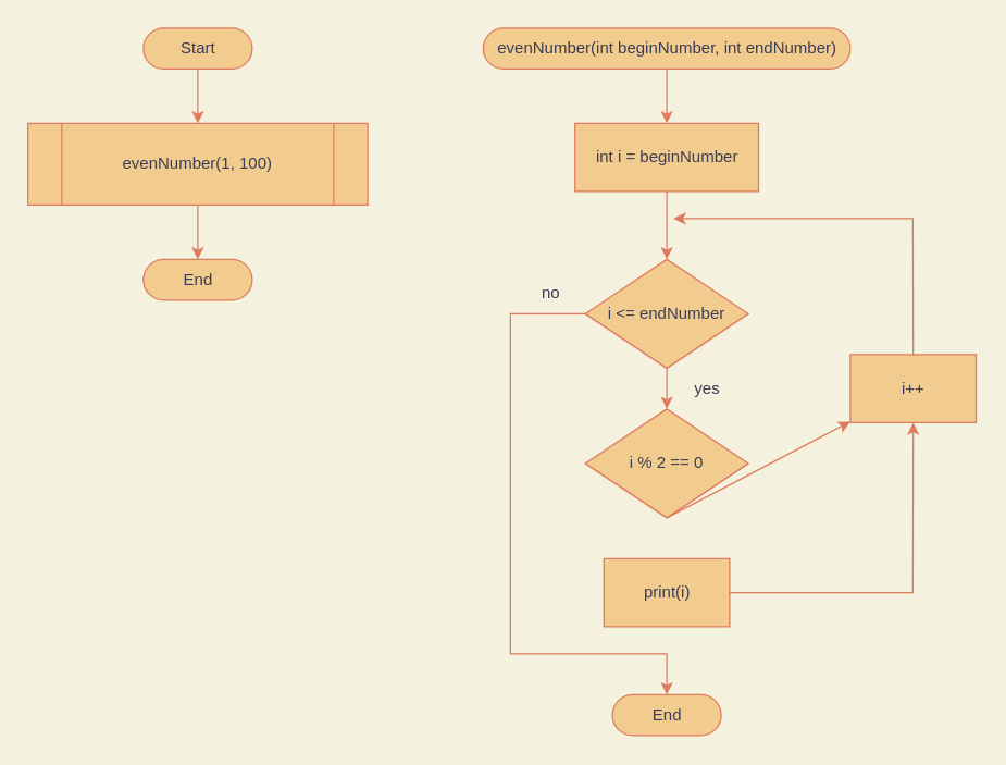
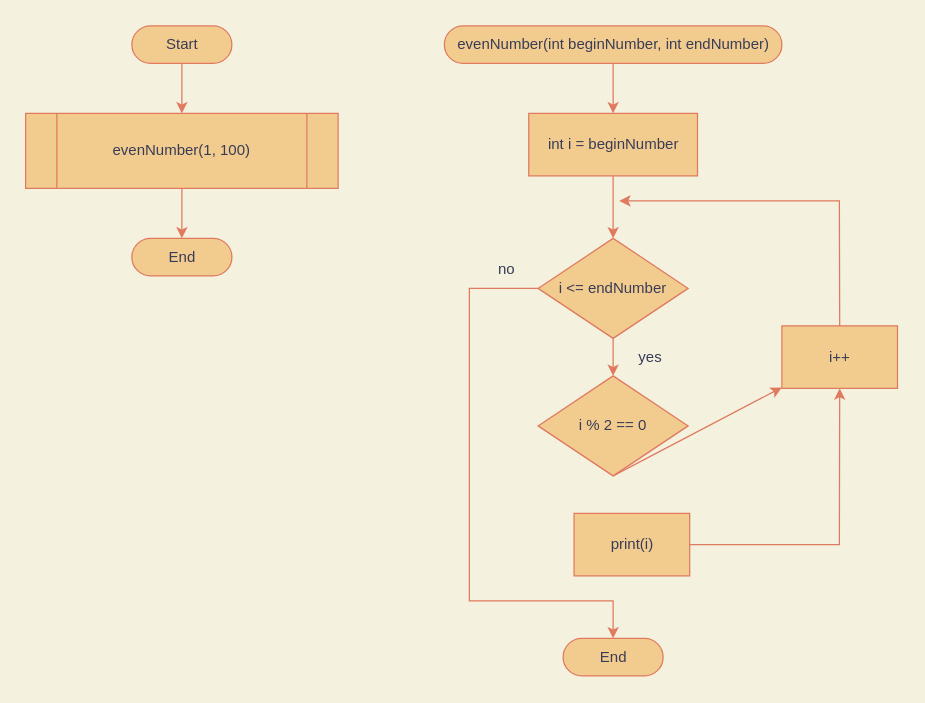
  <mxCell id="0" />
  <mxCell id="1" parent="0" />
  <mxCell id="2" value="Start" style="html=1;dashed=0;whitespace=wrap;shape=mxgraph.dfd.start;fillColor=#F2CC8F;strokeColor=#E07A5F;fontColor=#393C56;" vertex="1" parent="1"><mxGeometry x="105" y="20" width="80" height="30" as="geometry" /></mxCell>
  <mxCell id="3" value="evenNumber(int beginNumber, int endNumber)" style="html=1;dashed=0;whitespace=wrap;shape=mxgraph.dfd.start;fillColor=#F2CC8F;strokeColor=#E07A5F;fontColor=#393C56;" vertex="1" parent="1"><mxGeometry x="355" y="20" width="270" height="30" as="geometry" /></mxCell>
  <mxCell id="4" value="End" style="html=1;dashed=0;whitespace=wrap;shape=mxgraph.dfd.start;fillColor=#F2CC8F;strokeColor=#E07A5F;fontColor=#393C56;" vertex="1" parent="1"><mxGeometry x="105" y="190" width="80" height="30" as="geometry" /></mxCell>
  <mxCell id="5" value="" style="endArrow=classic;html=1;rounded=0;entryX=0.5;entryY=0;entryDx=0;entryDy=0;exitX=0.5;exitY=0.5;exitDx=0;exitDy=15;exitPerimeter=0;labelBackgroundColor=#F4F1DE;strokeColor=#E07A5F;fontColor=#393C56;" edge="1" parent="1" source="3"><mxGeometry width="50" height="50" relative="1" as="geometry"><mxPoint x="460" y="450" as="sourcePoint" /><mxPoint x="490" y="90" as="targetPoint" /></mxGeometry></mxCell>
  <mxCell id="6" value="" style="endArrow=classic;html=1;rounded=0;entryX=0.5;entryY=0;entryDx=0;entryDy=0;exitX=0.5;exitY=1;exitDx=0;exitDy=0;labelBackgroundColor=#F4F1DE;strokeColor=#E07A5F;fontColor=#393C56;" edge="1" parent="1" target="13"><mxGeometry width="50" height="50" relative="1" as="geometry"><mxPoint x="490" y="130" as="sourcePoint" /><mxPoint x="490" y="160" as="targetPoint" /></mxGeometry></mxCell>
  <mxCell id="7" value="" style="endArrow=classic;html=1;rounded=0;entryX=0.5;entryY=0;entryDx=0;entryDy=0;exitX=0.5;exitY=1;exitDx=0;exitDy=0;labelBackgroundColor=#F4F1DE;strokeColor=#E07A5F;fontColor=#393C56;" edge="1" parent="1"><mxGeometry width="50" height="50" relative="1" as="geometry"><mxPoint x="490" y="240" as="sourcePoint" /><mxPoint x="490" y="300" as="targetPoint" /></mxGeometry></mxCell>
  <mxCell id="8" value="" style="endArrow=classic;html=1;rounded=0;exitX=0.5;exitY=1;exitDx=0;exitDy=0;labelBackgroundColor=#F4F1DE;strokeColor=#E07A5F;fontColor=#393C56;" edge="1" parent="1" source="14" target="16"><mxGeometry width="50" height="50" relative="1" as="geometry"><mxPoint x="655" y="550" as="sourcePoint" /><mxPoint x="655" y="580" as="targetPoint" /></mxGeometry></mxCell>
  <mxCell id="9" value="&lt;div&gt;evenNumber(1, 100)&lt;/div&gt;" style="shape=process;whiteSpace=wrap;html=1;backgroundOutline=1;fillColor=#F2CC8F;strokeColor=#E07A5F;fontColor=#393C56;" vertex="1" parent="1"><mxGeometry x="20" y="90" width="250" height="60" as="geometry" /></mxCell>
  <mxCell id="10" value="" style="endArrow=classic;html=1;rounded=0;entryX=0.5;entryY=0;entryDx=0;entryDy=0;exitX=0.5;exitY=0.5;exitDx=0;exitDy=15;labelBackgroundColor=#F4F1DE;strokeColor=#E07A5F;fontColor=#393C56;exitPerimeter=0;" edge="1" parent="1" source="2" target="9"><mxGeometry width="50" height="50" relative="1" as="geometry"><mxPoint x="145" y="230" as="sourcePoint" /><mxPoint x="390" y="400" as="targetPoint" /></mxGeometry></mxCell>
  <mxCell id="11" value="" style="endArrow=classic;html=1;rounded=0;entryX=0.5;entryY=0.5;entryDx=0;entryDy=-15;exitX=0.5;exitY=1;exitDx=0;exitDy=0;entryPerimeter=0;labelBackgroundColor=#F4F1DE;strokeColor=#E07A5F;fontColor=#393C56;" edge="1" parent="1" source="9" target="4"><mxGeometry width="50" height="50" relative="1" as="geometry"><mxPoint x="145" y="250" as="sourcePoint" /><mxPoint x="155" y="200" as="targetPoint" /></mxGeometry></mxCell>
  <mxCell id="12" value="int i = beginNumber" style="html=1;dashed=0;whitespace=wrap;fillColor=#F2CC8F;strokeColor=#E07A5F;fontColor=#393C56;" vertex="1" parent="1"><mxGeometry x="422.5" y="90" width="135" height="50" as="geometry" /></mxCell>
  <mxCell id="13" value="i &lt;= endNumber" style="rhombus;whiteSpace=wrap;html=1;fillColor=#F2CC8F;strokeColor=#E07A5F;fontColor=#393C56;" vertex="1" parent="1"><mxGeometry x="430" y="190" width="120" height="80" as="geometry" /></mxCell>
  <mxCell id="14" value="i % 2 == 0" style="rhombus;whiteSpace=wrap;html=1;fillColor=#F2CC8F;strokeColor=#E07A5F;fontColor=#393C56;" vertex="1" parent="1"><mxGeometry x="430" y="300" width="120" height="80" as="geometry" /></mxCell>
- <mxCell id="15" value="print(i)" style="html=1;dashed=0;whitespace=wrap;fillColor=#F2CC8F;strokeColor=#E07A5F;fontColor=#393C56;" vertex="1" parent="1"><mxGeometry x="443.75" y="410" width="92.5" height="50" as="geometry" /></mxCell>
+ <mxCell id="15" value="print(i)" style="html=1;dashed=0;whitespace=wrap;fillColor=#F2CC8F;strokeColor=#E07A5F;fontColor=#393C56;" vertex="1" parent="1"><mxGeometry x="458.75" y="410" width="92.5" height="50" as="geometry" /></mxCell>
  <mxCell id="16" value="i++" style="html=1;dashed=0;whitespace=wrap;fillColor=#F2CC8F;strokeColor=#E07A5F;fontColor=#393C56;" vertex="1" parent="1"><mxGeometry x="625" y="260" width="92.5" height="50" as="geometry" /></mxCell>
  <mxCell id="17" value="" style="endArrow=classic;html=1;rounded=0;entryX=0.5;entryY=0.5;entryDx=0;entryDy=-15;exitX=0;exitY=0.5;exitDx=0;exitDy=0;labelBackgroundColor=#F4F1DE;strokeColor=#E07A5F;fontColor=#393C56;entryPerimeter=0;" edge="1" parent="1" source="13" target="19"><mxGeometry width="50" height="50" relative="1" as="geometry"><mxPoint x="645" y="475" as="sourcePoint" /><mxPoint x="645" y="535" as="targetPoint" /><Array as="points"><mxPoint x="375" y="230" /><mxPoint x="375" y="480" /><mxPoint x="490" y="480" /></Array></mxGeometry></mxCell>
  <mxCell id="18" value="" style="endArrow=classic;html=1;rounded=0;exitX=0.5;exitY=0;exitDx=0;exitDy=0;labelBackgroundColor=#F4F1DE;strokeColor=#E07A5F;fontColor=#393C56;" edge="1" parent="1" source="16"><mxGeometry width="50" height="50" relative="1" as="geometry"><mxPoint x="510" y="150" as="sourcePoint" /><mxPoint x="495" y="160" as="targetPoint" /><Array as="points"><mxPoint x="671" y="160" /></Array></mxGeometry></mxCell>
  <mxCell id="19" value="End" style="html=1;dashed=0;whitespace=wrap;shape=mxgraph.dfd.start;fillColor=#F2CC8F;strokeColor=#E07A5F;fontColor=#393C56;" vertex="1" parent="1"><mxGeometry x="450" y="510" width="80" height="30" as="geometry" /></mxCell>
  <mxCell id="20" value="yes" style="text;html=1;strokeColor=none;fillColor=none;align=center;verticalAlign=middle;whiteSpace=wrap;rounded=0;fontColor=#393C56;" vertex="1" parent="1"><mxGeometry x="490" y="270" width="60" height="30" as="geometry" /></mxCell>
  <mxCell id="21" value="no" style="text;html=1;strokeColor=none;fillColor=none;align=center;verticalAlign=middle;whiteSpace=wrap;rounded=0;fontColor=#393C56;" vertex="1" parent="1"><mxGeometry x="375" y="200" width="60" height="30" as="geometry" /></mxCell>
  <mxCell id="22" value="" style="endArrow=classic;html=1;rounded=0;entryX=0.5;entryY=1;entryDx=0;entryDy=0;exitX=1;exitY=0.5;exitDx=0;exitDy=0;labelBackgroundColor=#F4F1DE;strokeColor=#E07A5F;fontColor=#393C56;" edge="1" parent="1" source="15" target="16"><mxGeometry width="50" height="50" relative="1" as="geometry"><mxPoint x="500" y="140" as="sourcePoint" /><mxPoint x="500" y="200" as="targetPoint" /><Array as="points"><mxPoint x="671" y="435" /></Array></mxGeometry></mxCell>
